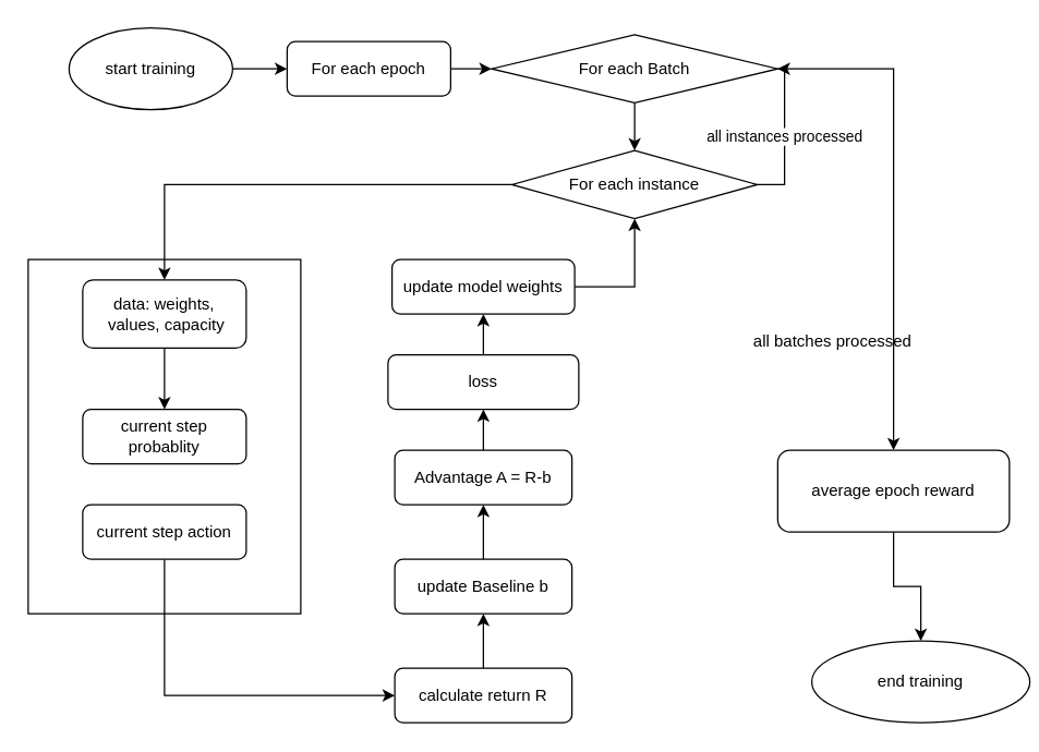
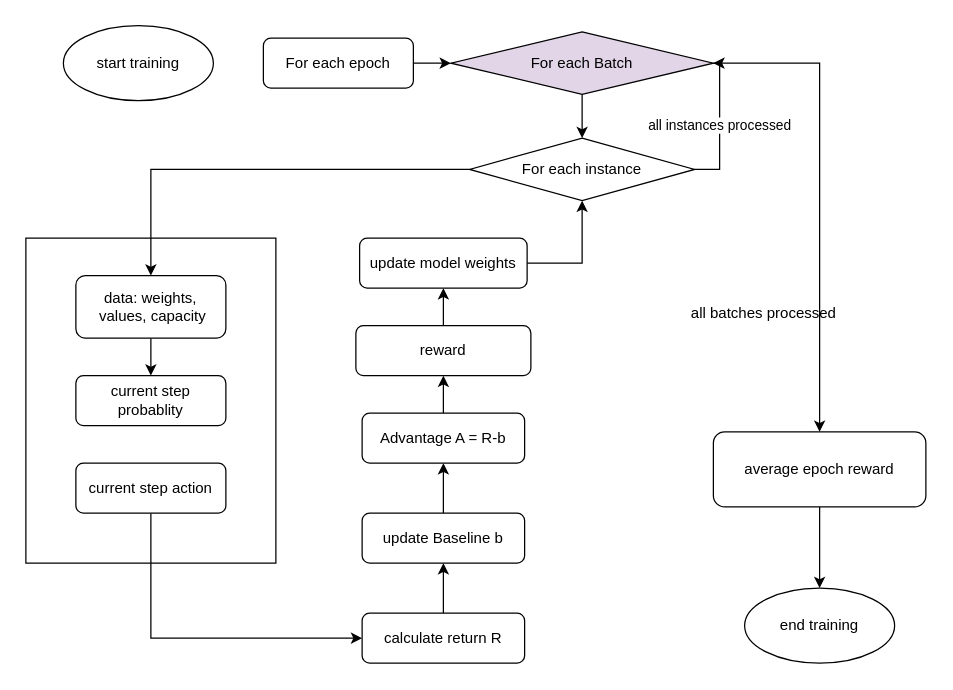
  <mxCell id="0" />
  <mxCell id="1" parent="0" />
  <mxCell id="2" value="" style="rounded=0;whiteSpace=wrap;html=1;" vertex="1" parent="1"><mxGeometry x="20" y="190" width="200" height="260" as="geometry" /></mxCell>
- <mxCell id="3" style="edgeStyle=orthogonalEdgeStyle;rounded=0;orthogonalLoop=1;jettySize=auto;html=1;exitX=1;exitY=0.5;exitDx=0;exitDy=0;entryX=0;entryY=0.5;entryDx=0;entryDy=0;" edge="1" parent="1" source="4" target="6"><mxGeometry relative="1" as="geometry" /></mxCell>
  <mxCell id="4" value="start training" style="ellipse;whiteSpace=wrap;html=1;" vertex="1" parent="1"><mxGeometry x="50" y="20" width="120" height="60" as="geometry" /></mxCell>
  <mxCell id="5" style="edgeStyle=orthogonalEdgeStyle;rounded=0;orthogonalLoop=1;jettySize=auto;html=1;exitX=1;exitY=0.5;exitDx=0;exitDy=0;entryX=0;entryY=0.5;entryDx=0;entryDy=0;" edge="1" parent="1" source="6" target="9"><mxGeometry relative="1" as="geometry" /></mxCell>
  <mxCell id="6" value="For each epoch" style="rounded=1;whiteSpace=wrap;html=1;" vertex="1" parent="1"><mxGeometry x="210" y="30" width="120" height="40" as="geometry" /></mxCell>
  <mxCell id="7" style="edgeStyle=orthogonalEdgeStyle;rounded=0;orthogonalLoop=1;jettySize=auto;html=1;exitX=0.5;exitY=1;exitDx=0;exitDy=0;" edge="1" parent="1" source="9" target="19"><mxGeometry relative="1" as="geometry" /></mxCell>
  <mxCell id="8" style="edgeStyle=orthogonalEdgeStyle;rounded=0;orthogonalLoop=1;jettySize=auto;html=1;exitX=1;exitY=0.5;exitDx=0;exitDy=0;entryX=0.5;entryY=0;entryDx=0;entryDy=0;" edge="1" parent="1" source="9" target="30"><mxGeometry relative="1" as="geometry"><mxPoint x="660" y="330" as="targetPoint" /></mxGeometry></mxCell>
- <mxCell id="9" value="For each Batch" style="rhombus;whiteSpace=wrap;html=1;" vertex="1" parent="1"><mxGeometry x="360" y="25" width="210" height="50" as="geometry" /></mxCell>
+ <mxCell id="9" value="For each Batch" style="rhombus;whiteSpace=wrap;html=1;fillColor=#e1d5e7;" vertex="1" parent="1"><mxGeometry x="360" y="25" width="210" height="50" as="geometry" /></mxCell>
  <mxCell id="10" style="edgeStyle=orthogonalEdgeStyle;rounded=0;orthogonalLoop=1;jettySize=auto;html=1;exitX=0.5;exitY=1;exitDx=0;exitDy=0;entryX=0.5;entryY=0;entryDx=0;entryDy=0;" edge="1" parent="1" source="11" target="16"><mxGeometry relative="1" as="geometry" /></mxCell>
- <mxCell id="11" value="data: weights,&lt;div&gt;&amp;nbsp;values, capacity&lt;/div&gt;" style="rounded=1;whiteSpace=wrap;html=1;" vertex="1" parent="1"><mxGeometry x="60" y="205" width="120" height="50" as="geometry" /></mxCell>
+ <mxCell id="11" value="data: weights,&lt;div&gt;&amp;nbsp;values, capacity&lt;/div&gt;" style="rounded=1;whiteSpace=wrap;html=1;" vertex="1" parent="1"><mxGeometry x="60" y="220" width="120" height="50" as="geometry" /></mxCell>
  <mxCell id="12" style="edgeStyle=orthogonalEdgeStyle;rounded=0;orthogonalLoop=1;jettySize=auto;html=1;exitX=0.5;exitY=0;exitDx=0;exitDy=0;entryX=0.5;entryY=1;entryDx=0;entryDy=0;" edge="1" parent="1" source="13" target="21"><mxGeometry relative="1" as="geometry" /></mxCell>
  <mxCell id="13" value="calculate return R" style="rounded=1;whiteSpace=wrap;html=1;" vertex="1" parent="1"><mxGeometry x="289" y="490" width="130" height="40" as="geometry" /></mxCell>
  <mxCell id="14" style="edgeStyle=orthogonalEdgeStyle;rounded=0;orthogonalLoop=1;jettySize=auto;html=1;exitX=0.5;exitY=1;exitDx=0;exitDy=0;entryX=0;entryY=0.5;entryDx=0;entryDy=0;" edge="1" parent="1" source="15" target="13"><mxGeometry relative="1" as="geometry" /></mxCell>
  <mxCell id="15" value="current step action" style="rounded=1;whiteSpace=wrap;html=1;" vertex="1" parent="1"><mxGeometry x="60" y="370" width="120" height="40" as="geometry" /></mxCell>
  <mxCell id="16" value="current step probablity" style="rounded=1;whiteSpace=wrap;html=1;" vertex="1" parent="1"><mxGeometry x="60" y="300" width="120" height="40" as="geometry" /></mxCell>
  <mxCell id="17" style="edgeStyle=orthogonalEdgeStyle;rounded=0;orthogonalLoop=1;jettySize=auto;html=1;exitX=0;exitY=0.5;exitDx=0;exitDy=0;entryX=0.5;entryY=0;entryDx=0;entryDy=0;" edge="1" parent="1" source="19" target="11"><mxGeometry relative="1" as="geometry" /></mxCell>
  <mxCell id="18" value="all instances processed" style="edgeStyle=orthogonalEdgeStyle;rounded=0;orthogonalLoop=1;jettySize=auto;html=1;exitX=1;exitY=0.5;exitDx=0;exitDy=0;entryX=1;entryY=0.5;entryDx=0;entryDy=0;" edge="1" parent="1" source="19" target="9"><mxGeometry relative="1" as="geometry" /></mxCell>
  <mxCell id="19" value="For each instance" style="rhombus;whiteSpace=wrap;html=1;" vertex="1" parent="1"><mxGeometry x="375" y="110" width="180" height="50" as="geometry" /></mxCell>
  <mxCell id="20" style="edgeStyle=orthogonalEdgeStyle;rounded=0;orthogonalLoop=1;jettySize=auto;html=1;exitX=0.5;exitY=0;exitDx=0;exitDy=0;entryX=0.5;entryY=1;entryDx=0;entryDy=0;" edge="1" parent="1" source="21" target="23"><mxGeometry relative="1" as="geometry" /></mxCell>
  <mxCell id="21" value="update Baseline b" style="rounded=1;whiteSpace=wrap;html=1;" vertex="1" parent="1"><mxGeometry x="289" y="410" width="130" height="40" as="geometry" /></mxCell>
  <mxCell id="22" style="edgeStyle=orthogonalEdgeStyle;rounded=0;orthogonalLoop=1;jettySize=auto;html=1;exitX=0.5;exitY=0;exitDx=0;exitDy=0;entryX=0.5;entryY=1;entryDx=0;entryDy=0;" edge="1" parent="1" source="23" target="25"><mxGeometry relative="1" as="geometry" /></mxCell>
  <mxCell id="23" value="Advantage A = R-b" style="rounded=1;whiteSpace=wrap;html=1;" vertex="1" parent="1"><mxGeometry x="289" y="330" width="130" height="40" as="geometry" /></mxCell>
  <mxCell id="24" style="edgeStyle=orthogonalEdgeStyle;rounded=0;orthogonalLoop=1;jettySize=auto;html=1;exitX=0.5;exitY=0;exitDx=0;exitDy=0;entryX=0.5;entryY=1;entryDx=0;entryDy=0;" edge="1" parent="1" source="25" target="27"><mxGeometry relative="1" as="geometry" /></mxCell>
- <mxCell id="25" value="loss" style="rounded=1;whiteSpace=wrap;html=1;" vertex="1" parent="1"><mxGeometry x="284" y="260" width="140" height="40" as="geometry" /></mxCell>
+ <mxCell id="25" value="reward" style="rounded=1;whiteSpace=wrap;html=1;" vertex="1" parent="1"><mxGeometry x="284" y="260" width="140" height="40" as="geometry" /></mxCell>
  <mxCell id="26" style="edgeStyle=orthogonalEdgeStyle;rounded=0;orthogonalLoop=1;jettySize=auto;html=1;exitX=1;exitY=0.5;exitDx=0;exitDy=0;entryX=0.5;entryY=1;entryDx=0;entryDy=0;" edge="1" parent="1" source="27" target="19"><mxGeometry relative="1" as="geometry" /></mxCell>
  <mxCell id="27" value="update model weights" style="rounded=1;whiteSpace=wrap;html=1;" vertex="1" parent="1"><mxGeometry x="287" y="190" width="134" height="40" as="geometry" /></mxCell>
  <mxCell id="28" value="all batches processed" style="text;html=1;align=center;verticalAlign=middle;resizable=0;points=[];autosize=1;strokeColor=none;fillColor=none;" vertex="1" parent="1"><mxGeometry x="540" y="235" width="140" height="30" as="geometry" /></mxCell>
  <mxCell id="29" style="edgeStyle=orthogonalEdgeStyle;rounded=0;orthogonalLoop=1;jettySize=auto;html=1;exitX=0.5;exitY=1;exitDx=0;exitDy=0;entryX=0.5;entryY=0;entryDx=0;entryDy=0;" edge="1" parent="1" source="30" target="31"><mxGeometry relative="1" as="geometry" /></mxCell>
- <mxCell id="30" value="average epoch reward" style="rounded=1;whiteSpace=wrap;html=1;" vertex="1" parent="1"><mxGeometry x="570" y="330" width="170" height="60" as="geometry" /></mxCell>
- <mxCell id="31" value="end training" style="ellipse;whiteSpace=wrap;html=1;" vertex="1" parent="1"><mxGeometry x="595" y="470" width="160" height="60" as="geometry" /></mxCell>
+ <mxCell id="30" value="average epoch reward" style="rounded=1;whiteSpace=wrap;html=1;" vertex="1" parent="1"><mxGeometry x="570" y="345" width="170" height="60" as="geometry" /></mxCell>
+ <mxCell id="31" value="end training" style="ellipse;whiteSpace=wrap;html=1;" vertex="1" parent="1"><mxGeometry x="595" y="470" width="120" height="60" as="geometry" /></mxCell>
